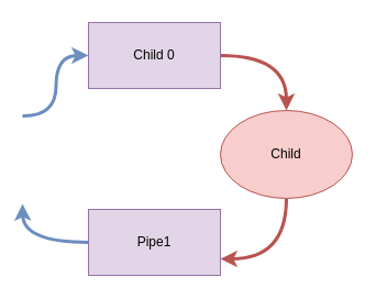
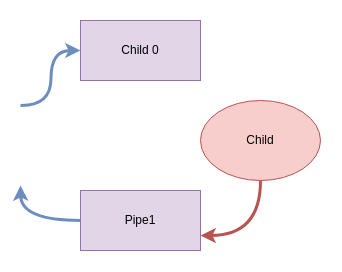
  <mxCell id="0" />
  <mxCell id="1" parent="0" />
  <mxCell id="2" style="edgeStyle=orthogonalEdgeStyle;rounded=0;orthogonalLoop=1;jettySize=auto;html=1;entryX=0;entryY=0.5;entryDx=0;entryDy=0;strokeWidth=3;curved=1;fillColor=#dae8fc;strokeColor=#6c8ebf;" edge="1" parent="1" target="6"><mxGeometry relative="1" as="geometry"><mxPoint x="20" y="105" as="sourcePoint" /></mxGeometry></mxCell>
  <mxCell id="3" style="edgeStyle=orthogonalEdgeStyle;curved=1;rounded=0;orthogonalLoop=1;jettySize=auto;html=1;entryX=1;entryY=0.75;entryDx=0;entryDy=0;strokeWidth=3;fillColor=#f8cecc;strokeColor=#b85450;" edge="1" parent="1" source="4" target="8"><mxGeometry relative="1" as="geometry" /></mxCell>
  <mxCell id="4" value="Child" style="ellipse;whiteSpace=wrap;html=1;fillColor=#f8cecc;strokeColor=#b85450;" vertex="1" parent="1"><mxGeometry x="200" y="100" width="120" height="80" as="geometry" /></mxCell>
- <mxCell id="5" style="edgeStyle=orthogonalEdgeStyle;curved=1;rounded=0;orthogonalLoop=1;jettySize=auto;html=1;entryX=0.5;entryY=0;entryDx=0;entryDy=0;strokeWidth=3;exitX=1;exitY=0.5;exitDx=0;exitDy=0;fillColor=#f8cecc;strokeColor=#b85450;" edge="1" parent="1" source="6" target="4"><mxGeometry relative="1" as="geometry" /></mxCell>
  <mxCell id="6" value="Child 0" style="rounded=0;whiteSpace=wrap;html=1;fillColor=#e1d5e7;strokeColor=#9673a6;" vertex="1" parent="1"><mxGeometry x="80" y="20" width="120" height="60" as="geometry" /></mxCell>
  <mxCell id="7" style="edgeStyle=orthogonalEdgeStyle;curved=1;rounded=0;orthogonalLoop=1;jettySize=auto;html=1;strokeWidth=3;exitX=0;exitY=0.5;exitDx=0;exitDy=0;fillColor=#dae8fc;strokeColor=#6c8ebf;" edge="1" parent="1" source="8"><mxGeometry relative="1" as="geometry"><mxPoint x="20" y="185" as="targetPoint" /></mxGeometry></mxCell>
  <mxCell id="8" value="Pipe1" style="rounded=0;whiteSpace=wrap;html=1;fillColor=#e1d5e7;strokeColor=#9673a6;" vertex="1" parent="1"><mxGeometry x="80" y="190" width="120" height="60" as="geometry" /></mxCell>
